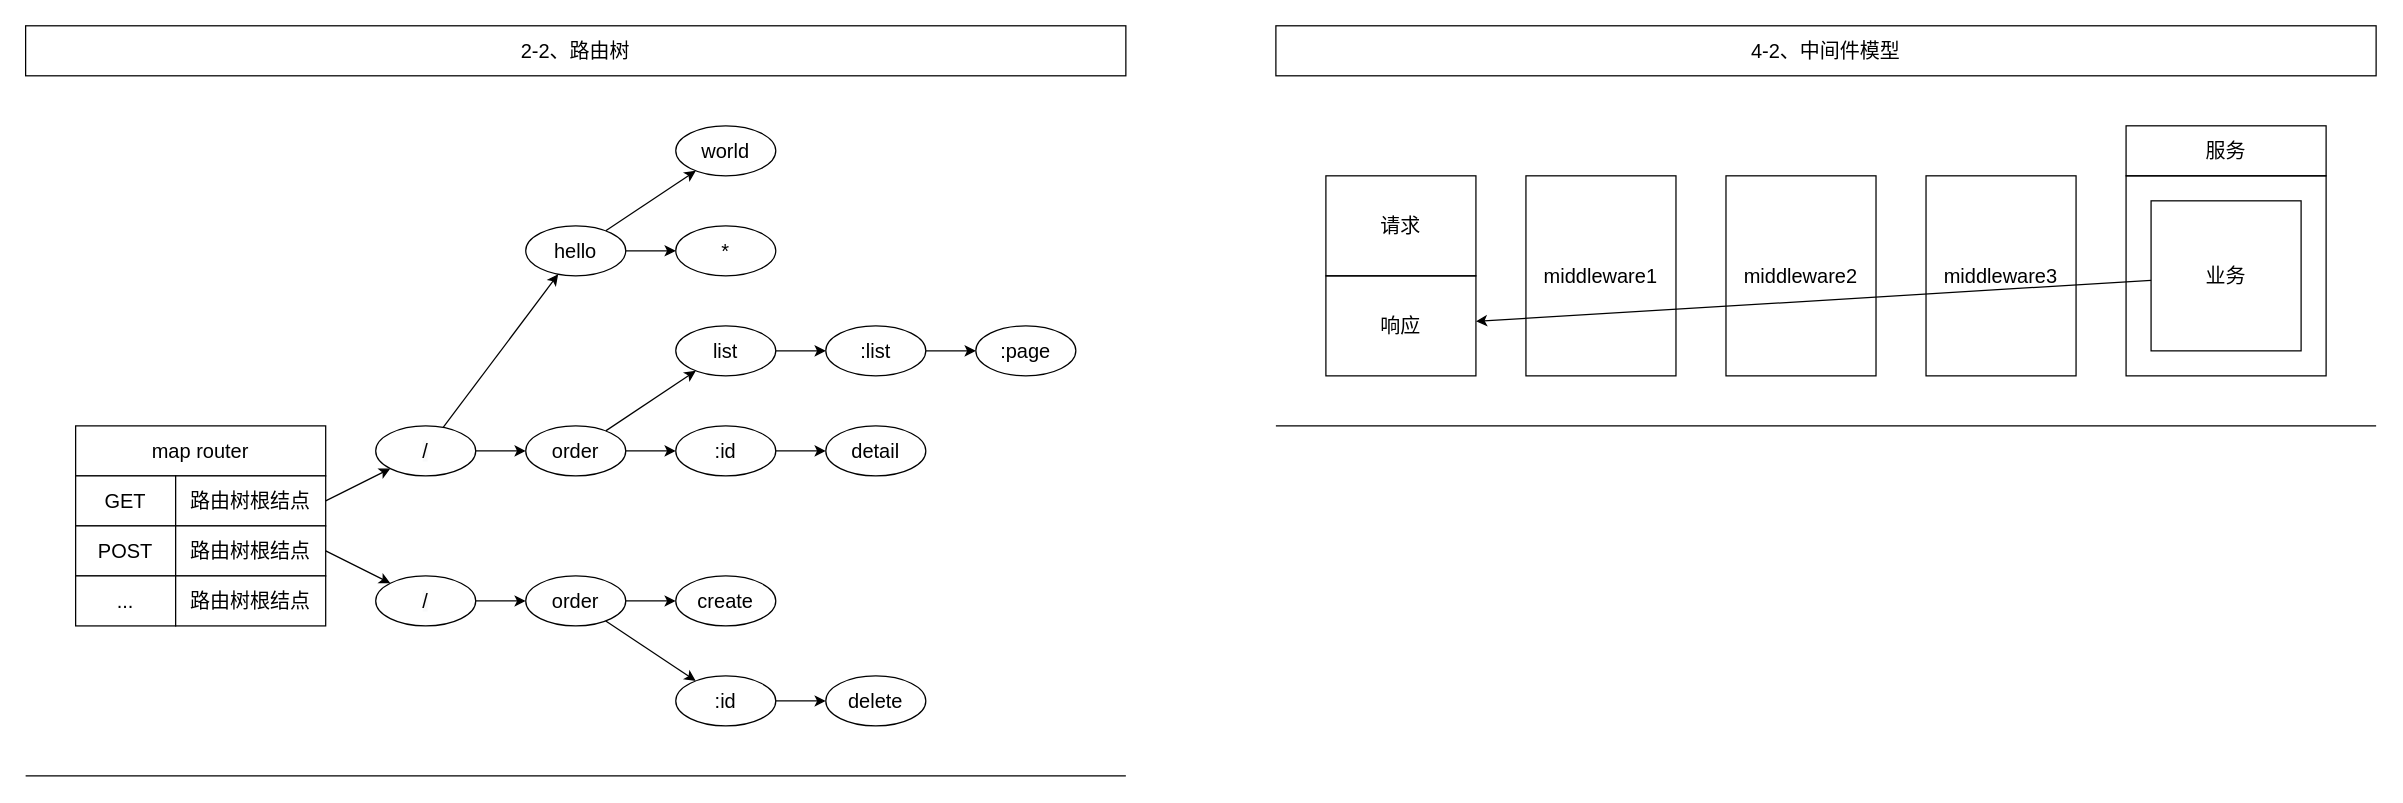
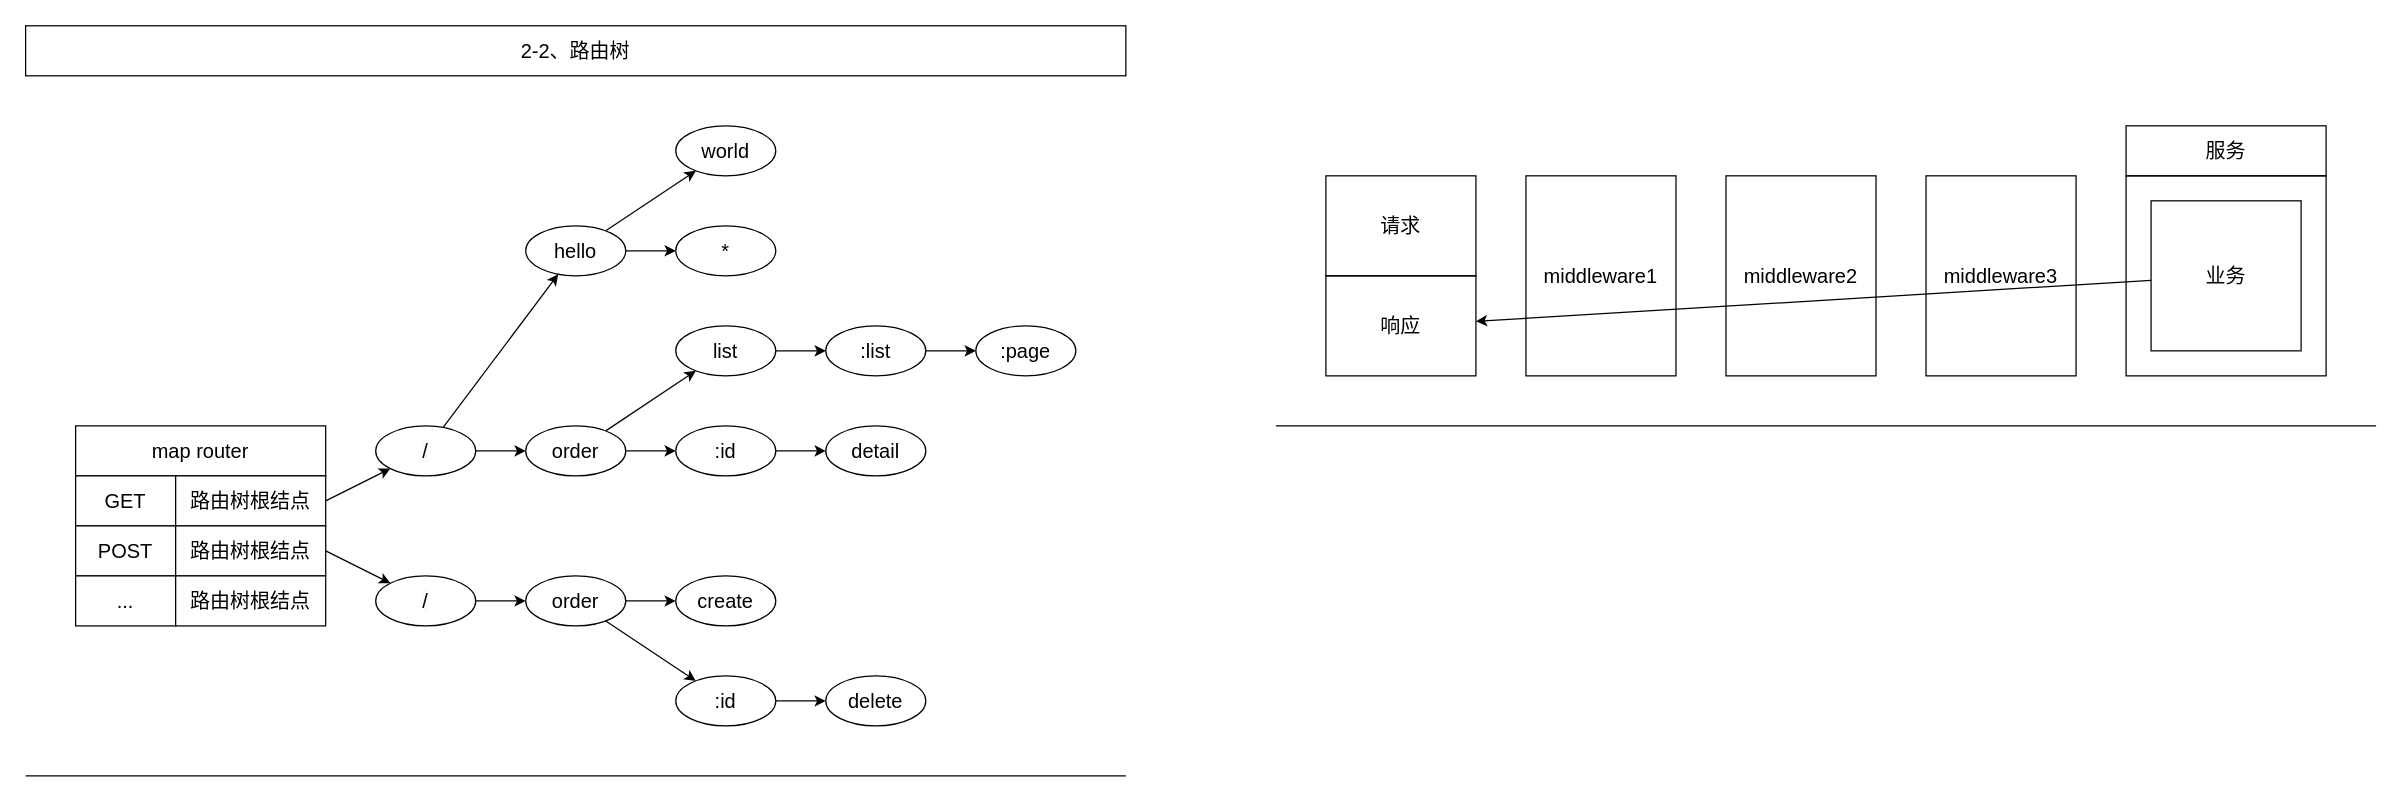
  <mxCell id="0" />
  <mxCell id="1" parent="0" />
  <mxCell id="2" value="" style="rounded=0;whiteSpace=wrap;html=1;fontSize=16;fontColor=default;strokeColor=default;fillColor=none;" vertex="1" parent="1"><mxGeometry x="1700" y="140" width="160" height="160" as="geometry" /></mxCell>
  <mxCell id="3" value="map router" style="rounded=0;whiteSpace=wrap;html=1;fontSize=16;fontColor=default;strokeColor=default;" parent="1" vertex="1"><mxGeometry x="60" y="340" width="200" height="40" as="geometry" /></mxCell>
  <mxCell id="4" value="GET" style="rounded=0;whiteSpace=wrap;html=1;fontSize=16;fontColor=default;strokeColor=default;" parent="1" vertex="1"><mxGeometry x="60" y="380" width="80" height="40" as="geometry" /></mxCell>
  <mxCell id="5" value="路由树根结点" style="rounded=0;whiteSpace=wrap;html=1;fontSize=16;fontColor=default;strokeColor=default;" parent="1" vertex="1"><mxGeometry x="140" y="380" width="120" height="40" as="geometry" /></mxCell>
  <mxCell id="6" value="POST" style="rounded=0;whiteSpace=wrap;html=1;fontSize=16;fontColor=default;strokeColor=default;" parent="1" vertex="1"><mxGeometry x="60" y="420" width="80" height="40" as="geometry" /></mxCell>
  <mxCell id="7" value="路由树根结点" style="rounded=0;whiteSpace=wrap;html=1;fontSize=16;fontColor=default;strokeColor=default;" parent="1" vertex="1"><mxGeometry x="140" y="420" width="120" height="40" as="geometry" /></mxCell>
  <mxCell id="8" value="..." style="rounded=0;whiteSpace=wrap;html=1;fontSize=16;fontColor=default;strokeColor=default;" parent="1" vertex="1"><mxGeometry x="60" y="460" width="80" height="40" as="geometry" /></mxCell>
  <mxCell id="9" value="路由树根结点" style="rounded=0;whiteSpace=wrap;html=1;fontSize=16;fontColor=default;strokeColor=default;" parent="1" vertex="1"><mxGeometry x="140" y="460" width="120" height="40" as="geometry" /></mxCell>
  <mxCell id="10" value="&#10;&#10;&lt;span style=&quot;font-family: helvetica; font-size: 16px; font-style: normal; font-weight: 400; letter-spacing: normal; text-align: center; text-indent: 0px; text-transform: none; word-spacing: 0px; background-color: rgb(248, 249, 250); display: inline; float: none;&quot;&gt;/&lt;/span&gt;&#10;&#10;" style="ellipse;whiteSpace=wrap;html=1;fontSize=16;fontColor=default;strokeColor=default;" parent="1" vertex="1"><mxGeometry x="300" y="340" width="80" height="40" as="geometry" /></mxCell>
  <mxCell id="11" value="hello" style="ellipse;whiteSpace=wrap;html=1;fontSize=16;fontColor=default;strokeColor=default;" parent="1" vertex="1"><mxGeometry x="420" y="180" width="80" height="40" as="geometry" /></mxCell>
  <mxCell id="12" value="world" style="ellipse;whiteSpace=wrap;html=1;fontSize=16;fontColor=default;strokeColor=default;" parent="1" vertex="1"><mxGeometry x="540" y="100" width="80" height="40" as="geometry" /></mxCell>
  <mxCell id="13" value="*" style="ellipse;whiteSpace=wrap;html=1;fontSize=16;fontColor=default;strokeColor=default;" parent="1" vertex="1"><mxGeometry x="540" y="180" width="80" height="40" as="geometry" /></mxCell>
  <mxCell id="14" value="order" style="ellipse;whiteSpace=wrap;html=1;fontSize=16;fontColor=default;strokeColor=default;" parent="1" vertex="1"><mxGeometry x="420" y="340" width="80" height="40" as="geometry" /></mxCell>
  <mxCell id="15" value="list" style="ellipse;whiteSpace=wrap;html=1;fontSize=16;fontColor=default;strokeColor=default;" parent="1" vertex="1"><mxGeometry x="540" y="260" width="80" height="40" as="geometry" /></mxCell>
  <mxCell id="16" value=":list" style="ellipse;whiteSpace=wrap;html=1;fontSize=16;fontColor=default;strokeColor=default;" parent="1" vertex="1"><mxGeometry x="660" y="260" width="80" height="40" as="geometry" /></mxCell>
  <mxCell id="17" value=":page" style="ellipse;whiteSpace=wrap;html=1;fontSize=16;fontColor=default;strokeColor=default;" parent="1" vertex="1"><mxGeometry x="780" y="260" width="80" height="40" as="geometry" /></mxCell>
  <mxCell id="18" value=":id" style="ellipse;whiteSpace=wrap;html=1;fontSize=16;fontColor=default;strokeColor=default;" parent="1" vertex="1"><mxGeometry x="540" y="340" width="80" height="40" as="geometry" /></mxCell>
  <mxCell id="19" value="create" style="ellipse;whiteSpace=wrap;html=1;fontSize=16;fontColor=default;strokeColor=default;" parent="1" vertex="1"><mxGeometry x="540" y="460" width="80" height="40" as="geometry" /></mxCell>
  <mxCell id="20" value=":id" style="ellipse;whiteSpace=wrap;html=1;fontSize=16;fontColor=default;strokeColor=default;" parent="1" vertex="1"><mxGeometry x="540" y="540" width="80" height="40" as="geometry" /></mxCell>
  <mxCell id="21" value="order" style="ellipse;whiteSpace=wrap;html=1;fontSize=16;fontColor=default;strokeColor=default;" parent="1" vertex="1"><mxGeometry x="420" y="460" width="80" height="40" as="geometry" /></mxCell>
  <mxCell id="22" value="" style="endArrow=classic;html=1;rounded=0;fontSize=16;fontColor=default;strokeColor=default;" parent="1" source="21" target="19" edge="1"><mxGeometry width="50" height="50" relative="1" as="geometry"><mxPoint x="530" y="250" as="sourcePoint" /><mxPoint x="580" y="200" as="targetPoint" /></mxGeometry></mxCell>
  <mxCell id="23" value="" style="endArrow=classic;html=1;rounded=0;fontSize=16;fontColor=default;strokeColor=default;" parent="1" source="21" target="20" edge="1"><mxGeometry width="50" height="50" relative="1" as="geometry"><mxPoint x="508.546" y="474.657" as="sourcePoint" /><mxPoint x="571.539" y="465.494" as="targetPoint" /></mxGeometry></mxCell>
  <mxCell id="24" value="" style="endArrow=classic;html=1;rounded=0;exitX=1;exitY=0.5;exitDx=0;exitDy=0;fontSize=16;fontColor=default;strokeColor=default;" parent="1" source="5" target="10" edge="1"><mxGeometry width="50" height="50" relative="1" as="geometry"><mxPoint x="340" y="440" as="sourcePoint" /><mxPoint x="332.989" y="440.004" as="targetPoint" /></mxGeometry></mxCell>
  <mxCell id="25" value="" style="endArrow=classic;html=1;rounded=0;fontSize=16;fontColor=default;strokeColor=default;" parent="1" source="10" target="11" edge="1"><mxGeometry width="50" height="50" relative="1" as="geometry"><mxPoint x="508.546" y="714.657" as="sourcePoint" /><mxPoint x="571.539" y="705.494" as="targetPoint" /></mxGeometry></mxCell>
  <mxCell id="26" value="" style="endArrow=classic;html=1;rounded=0;fontSize=16;fontColor=default;strokeColor=default;" parent="1" source="10" target="14" edge="1"><mxGeometry width="50" height="50" relative="1" as="geometry"><mxPoint x="367.889" y="472.111" as="sourcePoint" /><mxPoint x="480" y="490" as="targetPoint" /></mxGeometry></mxCell>
  <mxCell id="27" value="" style="endArrow=classic;html=1;rounded=0;fontSize=16;fontColor=default;strokeColor=default;" parent="1" source="14" target="15" edge="1"><mxGeometry width="50" height="50" relative="1" as="geometry"><mxPoint x="339.437" y="343.541" as="sourcePoint" /><mxPoint x="410.608" y="376.434" as="targetPoint" /></mxGeometry></mxCell>
  <mxCell id="28" value="" style="endArrow=classic;html=1;rounded=0;fontSize=16;fontColor=default;strokeColor=default;" parent="1" source="14" target="18" edge="1"><mxGeometry width="50" height="50" relative="1" as="geometry"><mxPoint x="478.231" y="395.882" as="sourcePoint" /><mxPoint x="531.769" y="404.118" as="targetPoint" /></mxGeometry></mxCell>
  <mxCell id="29" value="" style="endArrow=classic;html=1;rounded=0;fontSize=16;fontColor=default;strokeColor=default;" parent="1" source="15" target="16" edge="1"><mxGeometry width="50" height="50" relative="1" as="geometry"><mxPoint x="425.224" y="325.522" as="sourcePoint" /><mxPoint x="504.776" y="374.478" as="targetPoint" /></mxGeometry></mxCell>
  <mxCell id="30" value="" style="endArrow=classic;html=1;rounded=0;fontSize=16;fontColor=default;strokeColor=default;" parent="1" source="16" target="17" edge="1"><mxGeometry width="50" height="50" relative="1" as="geometry"><mxPoint x="570" y="330" as="sourcePoint" /><mxPoint x="620" y="330" as="targetPoint" /></mxGeometry></mxCell>
  <mxCell id="31" value="" style="endArrow=classic;html=1;rounded=0;fontSize=16;fontColor=default;strokeColor=default;" parent="1" source="11" target="12" edge="1"><mxGeometry width="50" height="50" relative="1" as="geometry"><mxPoint x="367.889" y="312.111" as="sourcePoint" /><mxPoint x="412.111" y="267.889" as="targetPoint" /></mxGeometry></mxCell>
  <mxCell id="32" value="" style="endArrow=classic;html=1;rounded=0;fontSize=16;fontColor=default;strokeColor=default;" parent="1" source="11" target="13" edge="1"><mxGeometry width="50" height="50" relative="1" as="geometry"><mxPoint x="465.777" y="241.056" as="sourcePoint" /><mxPoint x="550" y="260" as="targetPoint" /></mxGeometry></mxCell>
  <mxCell id="33" value="detail" style="ellipse;whiteSpace=wrap;html=1;fontSize=16;fontColor=default;strokeColor=default;" parent="1" vertex="1"><mxGeometry x="660" y="340" width="80" height="40" as="geometry" /></mxCell>
  <mxCell id="34" value="" style="endArrow=classic;html=1;rounded=0;fontSize=16;fontColor=default;strokeColor=default;" parent="1" source="18" target="33" edge="1"><mxGeometry width="50" height="50" relative="1" as="geometry"><mxPoint x="570" y="330" as="sourcePoint" /><mxPoint x="620" y="330" as="targetPoint" /></mxGeometry></mxCell>
  <mxCell id="35" value="" style="endArrow=classic;html=1;rounded=0;fontSize=16;fontColor=default;strokeColor=default;" parent="1" source="36" target="21" edge="1"><mxGeometry width="50" height="50" relative="1" as="geometry"><mxPoint x="420" y="340" as="sourcePoint" /><mxPoint x="624.776" y="374.478" as="targetPoint" /></mxGeometry></mxCell>
  <mxCell id="36" value="&#10;&#10;&lt;span style=&quot;font-family: helvetica; font-size: 16px; font-style: normal; font-weight: 400; letter-spacing: normal; text-align: center; text-indent: 0px; text-transform: none; word-spacing: 0px; background-color: rgb(248, 249, 250); display: inline; float: none;&quot;&gt;/&lt;/span&gt;&#10;&#10;" style="ellipse;whiteSpace=wrap;html=1;fontSize=16;fontColor=default;strokeColor=default;" parent="1" vertex="1"><mxGeometry x="300" y="460" width="80" height="40" as="geometry" /></mxCell>
  <mxCell id="37" value="" style="endArrow=classic;html=1;rounded=0;exitX=1;exitY=0.5;exitDx=0;exitDy=0;fontSize=16;fontColor=default;strokeColor=default;" parent="1" source="7" target="36" edge="1"><mxGeometry width="50" height="50" relative="1" as="geometry"><mxPoint x="270" y="410" as="sourcePoint" /><mxPoint x="350" y="410" as="targetPoint" /></mxGeometry></mxCell>
  <mxCell id="38" value="delete" style="ellipse;whiteSpace=wrap;html=1;fontSize=16;fontColor=default;strokeColor=default;" parent="1" vertex="1"><mxGeometry x="660" y="540" width="80" height="40" as="geometry" /></mxCell>
  <mxCell id="39" value="" style="endArrow=classic;html=1;rounded=0;fontSize=16;fontColor=default;strokeColor=default;" parent="1" source="20" target="38" edge="1"><mxGeometry width="50" height="50" relative="1" as="geometry"><mxPoint x="468.546" y="514.657" as="sourcePoint" /><mxPoint x="531.539" y="505.494" as="targetPoint" /></mxGeometry></mxCell>
  <mxCell id="40" value="2-2、路由树" style="rounded=0;whiteSpace=wrap;html=1;fontSize=16;fontColor=default;strokeColor=default;" vertex="1" parent="1"><mxGeometry width="880" height="40" as="geometry" x="20" y="20" /></mxCell>
  <mxCell id="41" value="" style="endArrow=none;html=1;rounded=0;fontSize=16;fontColor=default;strokeColor=default;" edge="1" parent="1"><mxGeometry width="50" height="50" relative="1" as="geometry"><mxPoint y="620" as="sourcePoint" x="20" /><mxPoint x="900" y="620" as="targetPoint" /><Array as="points"><mxPoint y="620" x="20" /></Array></mxGeometry></mxCell>
- <mxCell id="42" value="4-2、中间件模型" style="rounded=0;whiteSpace=wrap;html=1;fontSize=16;fontColor=default;strokeColor=default;" vertex="1" parent="1"><mxGeometry x="1020" width="880" height="40" as="geometry" y="20" /></mxCell>
  <mxCell id="43" value="middleware1" style="rounded=0;whiteSpace=wrap;html=1;fontSize=16;fontColor=default;strokeColor=default;fillColor=none;" vertex="1" parent="1"><mxGeometry x="1220" y="140" width="120" height="160" as="geometry" /></mxCell>
  <mxCell id="44" value="middleware2" style="rounded=0;whiteSpace=wrap;html=1;fontSize=16;fontColor=default;strokeColor=default;fillColor=none;" vertex="1" parent="1"><mxGeometry x="1380" y="140" width="120" height="160" as="geometry" /></mxCell>
  <mxCell id="45" value="middleware3" style="rounded=0;whiteSpace=wrap;html=1;fontSize=16;fontColor=default;strokeColor=default;fillColor=none;" vertex="1" parent="1"><mxGeometry x="1540" y="140" width="120" height="160" as="geometry" /></mxCell>
  <mxCell id="46" value="请求" style="rounded=0;whiteSpace=wrap;html=1;fontSize=16;fontColor=default;strokeColor=default;fillColor=none;" vertex="1" parent="1"><mxGeometry x="1060" y="140" width="120" height="80" as="geometry" /></mxCell>
  <mxCell id="47" value="响应" style="rounded=0;whiteSpace=wrap;html=1;fontSize=16;fontColor=default;strokeColor=default;fillColor=none;" vertex="1" parent="1"><mxGeometry x="1060" y="220" width="120" height="80" as="geometry" /></mxCell>
  <mxCell id="48" value="服务" style="rounded=0;whiteSpace=wrap;html=1;fontSize=16;fontColor=default;strokeColor=default;fillColor=none;" vertex="1" parent="1"><mxGeometry x="1700" y="100" width="160" height="40" as="geometry" /></mxCell>
  <mxCell id="49" value="" style="endArrow=classic;html=1;rounded=0;fontSize=16;fontColor=default;strokeColor=default;" edge="1" parent="1" source="46" target="47"><mxGeometry width="50" height="50" relative="1" as="geometry"><mxPoint x="1420" y="220" as="sourcePoint" /><mxPoint x="1680" y="230" as="targetPoint" /></mxGeometry></mxCell>
  <mxCell id="50" value="业务" style="rounded=0;whiteSpace=wrap;html=1;fontSize=16;fontColor=default;strokeColor=default;fillColor=none;" vertex="1" parent="1"><mxGeometry x="1720" y="160" width="120" height="120" as="geometry" /></mxCell>
  <mxCell id="51" value="" style="endArrow=classic;html=1;rounded=0;fontSize=16;fontColor=default;strokeColor=default;" edge="1" parent="1" source="50" target="47"><mxGeometry width="50" height="50" relative="1" as="geometry"><mxPoint x="1190" y="190" as="sourcePoint" /><mxPoint x="1730" y="244" as="targetPoint" /></mxGeometry></mxCell>
  <mxCell id="52" value="" style="endArrow=none;html=1;rounded=0;fontSize=16;fontColor=default;strokeColor=default;" edge="1" parent="1"><mxGeometry width="50" height="50" relative="1" as="geometry"><mxPoint x="1020" y="340" as="sourcePoint" /><mxPoint x="1900" y="340" as="targetPoint" /><Array as="points"><mxPoint x="1020" y="340" /></Array></mxGeometry></mxCell>
